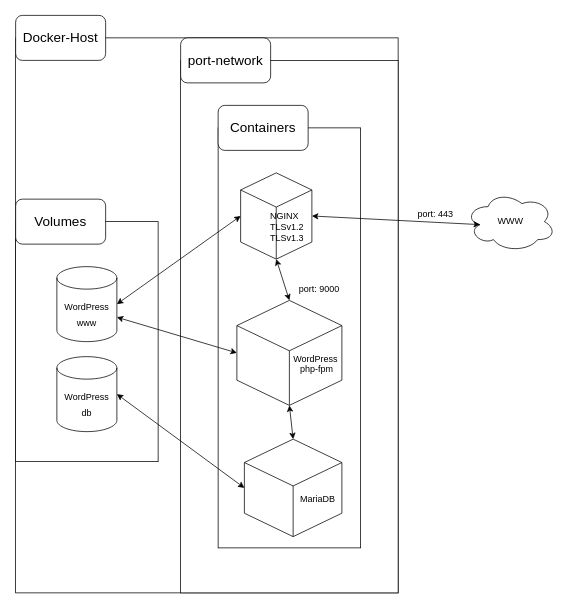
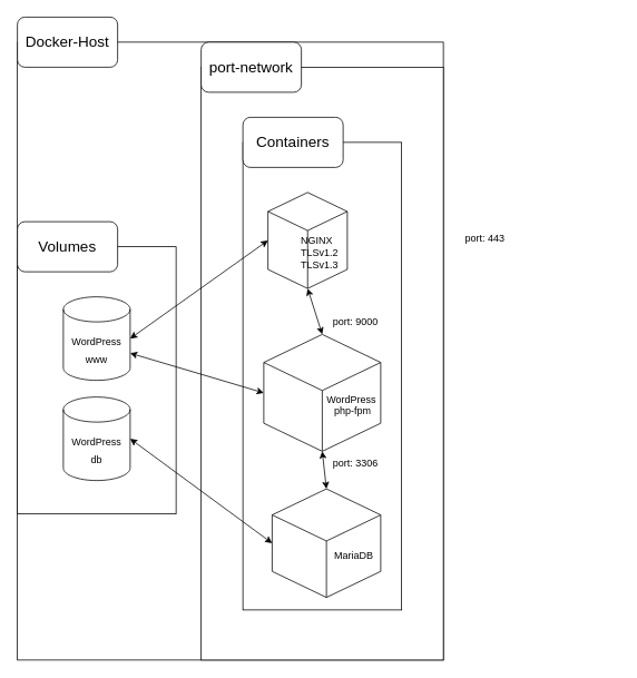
  <mxCell id="0" />
  <mxCell id="1" parent="0" />
  <mxCell id="2" value="" style="rounded=0;whiteSpace=wrap;html=1;movable=1;resizable=1;rotatable=1;deletable=1;editable=1;connectable=1;" parent="1" vertex="1"><mxGeometry x="20" y="50" width="510" height="740" as="geometry" /></mxCell>
  <mxCell id="3" value="" style="rounded=0;whiteSpace=wrap;html=1;shadow=0;labelBackgroundColor=#ffffff;sketch=0;fontSize=12;movable=1;resizable=1;rotatable=1;deletable=1;editable=1;connectable=1;" parent="1" vertex="1"><mxGeometry x="240" y="80" width="290" height="710" as="geometry" /></mxCell>
  <mxCell id="4" value="" style="rounded=0;whiteSpace=wrap;html=1;" parent="1" vertex="1"><mxGeometry x="20" y="295" width="190" height="320" as="geometry" /></mxCell>
  <mxCell id="5" value="" style="rounded=0;whiteSpace=wrap;html=1;" parent="1" vertex="1"><mxGeometry x="290" y="170" width="190" height="560" as="geometry" /></mxCell>
  <mxCell id="6" value="&lt;br&gt;&lt;br&gt;NGINX&lt;span style=&quot;white-space: pre;&quot;&gt;&#09;&lt;/span&gt;&lt;br&gt;TLSv1.2&lt;span style=&quot;white-space: pre;&quot;&gt;&#09;&lt;/span&gt;&lt;br&gt;TLSv1.3&lt;span style=&quot;white-space: pre;&quot;&gt;&#09;&lt;/span&gt;" style="html=1;whiteSpace=wrap;shape=isoCube2;backgroundOutline=1;isoAngle=15;shadow=0;align=right;" parent="1" vertex="1"><mxGeometry x="320" y="230" width="95" height="115" as="geometry" /></mxCell>
  <mxCell id="7" value="&lt;font style=&quot;font-size: 18px;&quot;&gt;Containers&lt;/font&gt;" style="rounded=1;whiteSpace=wrap;html=1;shadow=0;labelBackgroundColor=#ffffff;sketch=0;fontSize=12;" parent="1" vertex="1"><mxGeometry x="290" y="140" width="120" height="60" as="geometry" /></mxCell>
  <mxCell id="8" value="&lt;br&gt;&lt;br&gt;WordPress&amp;nbsp;&lt;br&gt;php-fpm&lt;span style=&quot;white-space: pre;&quot;&gt;&#09;&lt;/span&gt;" style="html=1;whiteSpace=wrap;shape=isoCube2;backgroundOutline=1;isoAngle=15;shadow=0;align=right;" parent="1" vertex="1"><mxGeometry x="315" y="400" width="140" height="140" as="geometry" /></mxCell>
  <mxCell id="9" value="&lt;br&gt;&lt;br&gt;MariaDB&lt;span style=&quot;white-space: pre;&quot;&gt;&#09;&lt;/span&gt;" style="html=1;whiteSpace=wrap;shape=isoCube2;backgroundOutline=1;isoAngle=15;shadow=0;align=right;" parent="1" vertex="1"><mxGeometry x="325" y="585" width="130" height="130" as="geometry" /></mxCell>
  <mxCell id="10" value="&lt;font style=&quot;font-size: 18px;&quot;&gt;Volumes&lt;/font&gt;" style="rounded=1;whiteSpace=wrap;html=1;shadow=0;labelBackgroundColor=#ffffff;sketch=0;fontSize=12;" parent="1" vertex="1"><mxGeometry x="20" y="265" width="120" height="60" as="geometry" /></mxCell>
  <mxCell id="11" value="&lt;font style=&quot;font-size: 12px;&quot;&gt;WordPress&lt;br&gt;www&lt;br&gt;&lt;/font&gt;" style="shape=cylinder3;whiteSpace=wrap;html=1;boundedLbl=1;backgroundOutline=1;size=15;shadow=0;labelBackgroundColor=#ffffff;sketch=0;fontSize=18;" parent="1" vertex="1"><mxGeometry x="75" y="355" width="80" height="100" as="geometry" /></mxCell>
  <mxCell id="12" value="&lt;font style=&quot;font-size: 12px;&quot;&gt;WordPress&lt;br&gt;db&lt;br&gt;&lt;/font&gt;" style="shape=cylinder3;whiteSpace=wrap;html=1;boundedLbl=1;backgroundOutline=1;size=15;shadow=0;labelBackgroundColor=#ffffff;sketch=0;fontSize=18;" parent="1" vertex="1"><mxGeometry x="75" y="475" width="80" height="100" as="geometry" /></mxCell>
  <mxCell id="13" value="&lt;font style=&quot;font-size: 18px;&quot;&gt;port-network&lt;/font&gt;" style="rounded=1;whiteSpace=wrap;html=1;shadow=0;labelBackgroundColor=#ffffff;sketch=0;fontSize=12;" parent="1" vertex="1"><mxGeometry x="240" y="50" width="120" height="60" as="geometry" /></mxCell>
  <mxCell id="14" value="" style="endArrow=classic;startArrow=classic;html=1;rounded=0;exitX=1;exitY=0.5;exitDx=0;exitDy=0;exitPerimeter=0;entryX=0;entryY=0.5;entryDx=0;entryDy=0;entryPerimeter=0;" parent="1" source="12" target="9" edge="1"><mxGeometry width="50" height="50" relative="1" as="geometry"><mxPoint x="310" y="490" as="sourcePoint" /><mxPoint x="360" y="440" as="targetPoint" /></mxGeometry></mxCell>
  <mxCell id="15" value="" style="endArrow=classic;startArrow=classic;html=1;rounded=0;exitX=1;exitY=0;exitDx=0;exitDy=67.5;exitPerimeter=0;entryX=0;entryY=0.5;entryDx=0;entryDy=0;entryPerimeter=0;" parent="1" source="11" target="8" edge="1"><mxGeometry width="50" height="50" relative="1" as="geometry"><mxPoint x="310" y="490" as="sourcePoint" /><mxPoint x="360" y="440" as="targetPoint" /></mxGeometry></mxCell>
  <mxCell id="16" value="" style="endArrow=classic;startArrow=classic;html=1;rounded=0;exitX=1;exitY=0.5;exitDx=0;exitDy=0;exitPerimeter=0;entryX=0;entryY=0.5;entryDx=0;entryDy=0;entryPerimeter=0;" parent="1" source="11" target="6" edge="1"><mxGeometry width="50" height="50" relative="1" as="geometry"><mxPoint x="310" y="490" as="sourcePoint" /><mxPoint x="360" y="440" as="targetPoint" /></mxGeometry></mxCell>
  <mxCell id="17" value="" style="endArrow=classic;startArrow=classic;html=1;rounded=0;exitX=0.5;exitY=0;exitDx=0;exitDy=0;exitPerimeter=0;entryX=0.5;entryY=1;entryDx=0;entryDy=0;entryPerimeter=0;" parent="1" source="9" target="8" edge="1"><mxGeometry width="50" height="50" relative="1" as="geometry"><mxPoint x="430" y="500" as="sourcePoint" /><mxPoint x="480" y="450" as="targetPoint" /></mxGeometry></mxCell>
  <mxCell id="18" value="" style="endArrow=classic;startArrow=classic;html=1;rounded=0;exitX=0.5;exitY=0;exitDx=0;exitDy=0;exitPerimeter=0;entryX=0.5;entryY=1;entryDx=0;entryDy=0;entryPerimeter=0;" parent="1" source="8" target="6" edge="1"><mxGeometry width="50" height="50" relative="1" as="geometry"><mxPoint x="430" y="500" as="sourcePoint" /><mxPoint x="480" y="450" as="targetPoint" /></mxGeometry></mxCell>
+ <mxCell id="19" value="port: 3306" style="text;html=1;strokeColor=none;fillColor=none;align=center;verticalAlign=middle;whiteSpace=wrap;rounded=0;" parent="1" vertex="1"><mxGeometry x="395" y="540" width="60" height="30" as="geometry" /></mxCell>
  <mxCell id="20" value="port: 9000" style="text;html=1;strokeColor=none;fillColor=none;align=center;verticalAlign=middle;whiteSpace=wrap;rounded=0;" parent="1" vertex="1"><mxGeometry x="395" y="370" width="60" height="30" as="geometry" /></mxCell>
- <mxCell id="21" value="WWW" style="ellipse;shape=cloud;whiteSpace=wrap;html=1;" parent="1" vertex="1"><mxGeometry x="620" y="255" width="120" height="80" as="geometry" /></mxCell>
- <mxCell id="22" value="" style="endArrow=classic;startArrow=classic;html=1;rounded=0;exitX=1;exitY=0.5;exitDx=0;exitDy=0;exitPerimeter=0;entryX=0.16;entryY=0.55;entryDx=0;entryDy=0;entryPerimeter=0;" parent="1" source="6" target="21" edge="1"><mxGeometry width="50" height="50" relative="1" as="geometry"><mxPoint x="430" y="500" as="sourcePoint" /><mxPoint x="480" y="450" as="targetPoint" /></mxGeometry></mxCell>
  <mxCell id="23" value="port: 443" style="text;html=1;strokeColor=none;fillColor=none;align=center;verticalAlign=middle;whiteSpace=wrap;rounded=0;" parent="1" vertex="1"><mxGeometry x="550" y="270" width="60" height="30" as="geometry" /></mxCell>
  <mxCell id="24" value="&lt;font style=&quot;font-size: 18px;&quot;&gt;Docker-Host&lt;/font&gt;" style="rounded=1;whiteSpace=wrap;html=1;shadow=0;labelBackgroundColor=#ffffff;sketch=0;fontSize=12;" parent="1" vertex="1"><mxGeometry x="20" y="20" width="120" height="60" as="geometry" /></mxCell>
